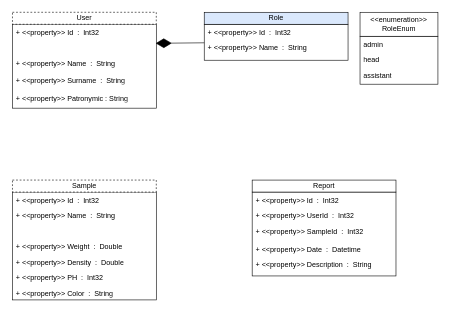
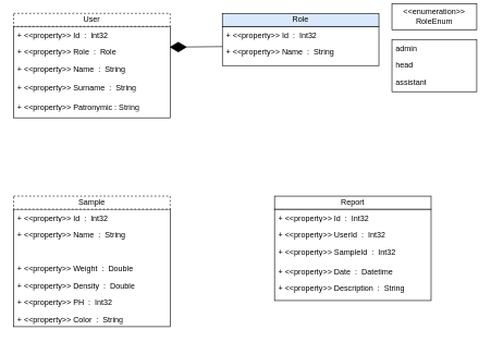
  <mxCell id="0" />
  <mxCell id="1" parent="0" />
  <mxCell id="2" value="" style="rounded=0;whiteSpace=wrap;html=1;" parent="1" vertex="1"><mxGeometry x="20" y="40" width="240" height="140" as="geometry" /></mxCell>
  <mxCell id="3" value="+ &amp;lt;&amp;lt;property&amp;gt;&amp;gt; Name&amp;nbsp; :&amp;nbsp; String" style="text;strokeColor=none;fillColor=none;align=left;verticalAlign=top;spacingLeft=4;spacingRight=4;overflow=hidden;rotatable=0;points=[[0,0.5],[1,0.5]];portConstraint=eastwest;whiteSpace=wrap;html=1;" parent="1" vertex="1"><mxGeometry x="20" y="92" width="180" height="26" as="geometry" /></mxCell>
  <mxCell id="4" value="+ &amp;lt;&amp;lt;property&amp;gt;&amp;gt; Patronymic : String" style="text;strokeColor=none;fillColor=none;align=left;verticalAlign=top;spacingLeft=4;spacingRight=4;overflow=hidden;rotatable=0;points=[[0,0.5],[1,0.5]];portConstraint=eastwest;whiteSpace=wrap;html=1;" parent="1" vertex="1"><mxGeometry x="20" y="150" width="200" height="26" as="geometry" /></mxCell>
  <mxCell id="5" value="+ &amp;lt;&amp;lt;property&amp;gt;&amp;gt; Surname&amp;nbsp; :&amp;nbsp; String" style="text;strokeColor=none;fillColor=none;align=left;verticalAlign=top;spacingLeft=4;spacingRight=4;overflow=hidden;rotatable=0;points=[[0,0.5],[1,0.5]];portConstraint=eastwest;whiteSpace=wrap;html=1;" parent="1" vertex="1"><mxGeometry x="20" y="120" width="200" height="30" as="geometry" /></mxCell>
  <mxCell id="6" value="User" style="rounded=0;whiteSpace=wrap;html=1;dashed=1;" parent="1" vertex="1"><mxGeometry x="20" y="20" width="240" height="20" as="geometry" /></mxCell>
  <mxCell id="7" value="+ &amp;lt;&amp;lt;property&amp;gt;&amp;gt; Id&amp;nbsp; :&amp;nbsp; Int32" style="text;strokeColor=none;fillColor=none;align=left;verticalAlign=top;spacingLeft=4;spacingRight=4;overflow=hidden;rotatable=0;points=[[0,0.5],[1,0.5]];portConstraint=eastwest;whiteSpace=wrap;html=1;" parent="1" vertex="1"><mxGeometry x="20" y="40" width="180" height="26" as="geometry" /></mxCell>
+ <mxCell id="8" value="+ &amp;lt;&amp;lt;property&amp;gt;&amp;gt; Role&amp;nbsp; :&amp;nbsp; Role" style="text;strokeColor=none;fillColor=none;align=left;verticalAlign=top;spacingLeft=4;spacingRight=4;overflow=hidden;rotatable=0;points=[[0,0.5],[1,0.5]];portConstraint=eastwest;whiteSpace=wrap;html=1;" parent="1" vertex="1"><mxGeometry x="20" y="66" width="180" height="26" as="geometry" /></mxCell>
  <mxCell id="9" value="" style="rounded=0;whiteSpace=wrap;html=1;" parent="1" vertex="1"><mxGeometry x="340" y="40" width="240" height="60" as="geometry" /></mxCell>
  <mxCell id="10" value="+ &amp;lt;&amp;lt;property&amp;gt;&amp;gt; Name&amp;nbsp; :&amp;nbsp; String" style="text;strokeColor=none;fillColor=none;align=left;verticalAlign=top;spacingLeft=4;spacingRight=4;overflow=hidden;rotatable=0;points=[[0,0.5],[1,0.5]];portConstraint=eastwest;whiteSpace=wrap;html=1;" parent="1" vertex="1"><mxGeometry x="340" y="66" width="180" height="26" as="geometry" /></mxCell>
  <mxCell id="11" value="Role" style="rounded=0;whiteSpace=wrap;html=1;fillColor=#dae8fc;" parent="1" vertex="1"><mxGeometry x="340" y="20" width="240" height="20" as="geometry" /></mxCell>
  <mxCell id="12" value="+ &amp;lt;&amp;lt;property&amp;gt;&amp;gt; Id&amp;nbsp; :&amp;nbsp; Int32" style="text;strokeColor=none;fillColor=none;align=left;verticalAlign=top;spacingLeft=4;spacingRight=4;overflow=hidden;rotatable=0;points=[[0,0.5],[1,0.5]];portConstraint=eastwest;whiteSpace=wrap;html=1;" parent="1" vertex="1"><mxGeometry x="340" y="40" width="180" height="26" as="geometry" /></mxCell>
  <mxCell id="13" value="" style="rounded=0;whiteSpace=wrap;html=1;" parent="1" vertex="1"><mxGeometry x="20" y="320" width="240" height="180" as="geometry" /></mxCell>
  <mxCell id="14" value="Sample" style="rounded=0;whiteSpace=wrap;html=1;dashed=1;" parent="1" vertex="1"><mxGeometry x="20" y="300" width="240" height="20" as="geometry" /></mxCell>
  <mxCell id="15" value="+ &amp;lt;&amp;lt;property&amp;gt;&amp;gt; Id&amp;nbsp; :&amp;nbsp; Int32" style="text;strokeColor=none;fillColor=none;align=left;verticalAlign=top;spacingLeft=4;spacingRight=4;overflow=hidden;rotatable=0;points=[[0,0.5],[1,0.5]];portConstraint=eastwest;whiteSpace=wrap;html=1;" parent="1" vertex="1"><mxGeometry x="20" y="320" width="150" height="26" as="geometry" /></mxCell>
  <mxCell id="16" value="+ &amp;lt;&amp;lt;property&amp;gt;&amp;gt; Name&amp;nbsp; :&amp;nbsp; String" style="text;strokeColor=none;fillColor=none;align=left;verticalAlign=top;spacingLeft=4;spacingRight=4;overflow=hidden;rotatable=0;points=[[0,0.5],[1,0.5]];portConstraint=eastwest;whiteSpace=wrap;html=1;" parent="1" vertex="1"><mxGeometry x="20" y="346" width="180" height="26" as="geometry" /></mxCell>
  <mxCell id="17" value="+ &amp;lt;&amp;lt;property&amp;gt;&amp;gt; Weight&amp;nbsp; :&amp;nbsp; Double" style="text;strokeColor=none;fillColor=none;align=left;verticalAlign=top;spacingLeft=4;spacingRight=4;overflow=hidden;rotatable=0;points=[[0,0.5],[1,0.5]];portConstraint=eastwest;whiteSpace=wrap;html=1;" parent="1" vertex="1"><mxGeometry x="20" y="398" width="190" height="26" as="geometry" /></mxCell>
  <mxCell id="18" value="+ &amp;lt;&amp;lt;property&amp;gt;&amp;gt; Density&amp;nbsp; :&amp;nbsp; Double" style="text;strokeColor=none;fillColor=none;align=left;verticalAlign=top;spacingLeft=4;spacingRight=4;overflow=hidden;rotatable=0;points=[[0,0.5],[1,0.5]];portConstraint=eastwest;whiteSpace=wrap;html=1;" parent="1" vertex="1"><mxGeometry x="20" y="424" width="200" height="26" as="geometry" /></mxCell>
  <mxCell id="19" value="+ &amp;lt;&amp;lt;property&amp;gt;&amp;gt; PH&amp;nbsp; :&amp;nbsp; Int32" style="text;strokeColor=none;fillColor=none;align=left;verticalAlign=top;spacingLeft=4;spacingRight=4;overflow=hidden;rotatable=0;points=[[0,0.5],[1,0.5]];portConstraint=eastwest;whiteSpace=wrap;html=1;" parent="1" vertex="1"><mxGeometry x="20" y="450" width="180" height="26" as="geometry" /></mxCell>
  <mxCell id="20" value="+ &amp;lt;&amp;lt;property&amp;gt;&amp;gt; Color&amp;nbsp; :&amp;nbsp; String" style="text;strokeColor=none;fillColor=none;align=left;verticalAlign=top;spacingLeft=4;spacingRight=4;overflow=hidden;rotatable=0;points=[[0,0.5],[1,0.5]];portConstraint=eastwest;whiteSpace=wrap;html=1;" parent="1" vertex="1"><mxGeometry x="20" y="476" width="180" height="26" as="geometry" /></mxCell>
  <mxCell id="21" value="" style="rounded=0;whiteSpace=wrap;html=1;" parent="1" vertex="1"><mxGeometry x="420" y="320" width="240" height="140" as="geometry" /></mxCell>
  <mxCell id="22" value="Report" style="rounded=0;whiteSpace=wrap;html=1;" parent="1" vertex="1"><mxGeometry x="420" y="300" width="240" height="20" as="geometry" /></mxCell>
  <mxCell id="23" value="+ &amp;lt;&amp;lt;property&amp;gt;&amp;gt; Id&amp;nbsp; :&amp;nbsp; Int32" style="text;strokeColor=none;fillColor=none;align=left;verticalAlign=top;spacingLeft=4;spacingRight=4;overflow=hidden;rotatable=0;points=[[0,0.5],[1,0.5]];portConstraint=eastwest;whiteSpace=wrap;html=1;" parent="1" vertex="1"><mxGeometry x="420" y="320" width="180" height="26" as="geometry" /></mxCell>
  <mxCell id="24" value="+ &amp;lt;&amp;lt;property&amp;gt;&amp;gt; Date&amp;nbsp; :&amp;nbsp; Datetime" style="text;strokeColor=none;fillColor=none;align=left;verticalAlign=top;spacingLeft=4;spacingRight=4;overflow=hidden;rotatable=0;points=[[0,0.5],[1,0.5]];portConstraint=eastwest;whiteSpace=wrap;html=1;" parent="1" vertex="1"><mxGeometry x="420" y="402" width="190" height="26" as="geometry" /></mxCell>
  <mxCell id="25" value="+ &amp;lt;&amp;lt;property&amp;gt;&amp;gt; Description&amp;nbsp; :&amp;nbsp; String" style="text;strokeColor=none;fillColor=none;align=left;verticalAlign=top;spacingLeft=4;spacingRight=4;overflow=hidden;rotatable=0;points=[[0,0.5],[1,0.5]];portConstraint=eastwest;whiteSpace=wrap;html=1;" parent="1" vertex="1"><mxGeometry x="420" y="428" width="210" height="26" as="geometry" /></mxCell>
  <mxCell id="26" value="" style="rounded=0;whiteSpace=wrap;html=1;" parent="1" vertex="1"><mxGeometry x="600" y="60" width="130" height="80" as="geometry" /></mxCell>
  <mxCell id="27" value="admin" style="text;strokeColor=none;fillColor=none;align=left;verticalAlign=top;spacingLeft=4;spacingRight=4;overflow=hidden;rotatable=0;points=[[0,0.5],[1,0.5]];portConstraint=eastwest;whiteSpace=wrap;html=1;" parent="1" vertex="1"><mxGeometry x="600" y="60" width="60" height="26" as="geometry" /></mxCell>
- <mxCell id="28" value="&lt;div&gt;&amp;lt;&amp;lt;enumeration&amp;gt;&amp;gt;&lt;/div&gt;RoleEnum" style="rounded=0;whiteSpace=wrap;html=1;" parent="1" vertex="1"><mxGeometry x="600" y="20" width="130" height="40" as="geometry" /></mxCell>
+ <mxCell id="28" value="&lt;div&gt;&amp;lt;&amp;lt;enumeration&amp;gt;&amp;gt;&lt;/div&gt;RoleEnum" style="rounded=0;whiteSpace=wrap;html=1;" parent="1" vertex="1"><mxGeometry x="600" y="5" width="130" height="40" as="geometry" /></mxCell>
  <mxCell id="29" value="head" style="text;strokeColor=none;fillColor=none;align=left;verticalAlign=top;spacingLeft=4;spacingRight=4;overflow=hidden;rotatable=0;points=[[0,0.5],[1,0.5]];portConstraint=eastwest;whiteSpace=wrap;html=1;" parent="1" vertex="1"><mxGeometry x="600" y="86" width="60" height="26" as="geometry" /></mxCell>
  <mxCell id="30" value="assistant" style="text;strokeColor=none;fillColor=none;align=left;verticalAlign=top;spacingLeft=4;spacingRight=4;overflow=hidden;rotatable=0;points=[[0,0.5],[1,0.5]];portConstraint=eastwest;whiteSpace=wrap;html=1;" parent="1" vertex="1"><mxGeometry x="600" y="112" width="80" height="26" as="geometry" /></mxCell>
  <mxCell id="31" value="" style="endArrow=diamondThin;endFill=1;endSize=24;html=1;rounded=0;exitX=0;exitY=0.189;exitDx=0;exitDy=0;exitPerimeter=0;entryX=0.996;entryY=0.227;entryDx=0;entryDy=0;entryPerimeter=0;" parent="1" source="10" edge="1" target="2"><mxGeometry width="160" relative="1" as="geometry"><mxPoint x="420" y="140" as="sourcePoint" /><mxPoint x="260" y="140" as="targetPoint" /></mxGeometry></mxCell>
  <mxCell id="32" value="+ &amp;lt;&amp;lt;property&amp;gt;&amp;gt; UserId&amp;nbsp; :&amp;nbsp; Int32" style="text;strokeColor=none;fillColor=none;align=left;verticalAlign=top;spacingLeft=4;spacingRight=4;overflow=hidden;rotatable=0;points=[[0,0.5],[1,0.5]];portConstraint=eastwest;whiteSpace=wrap;html=1;" parent="1" vertex="1"><mxGeometry x="420" y="346" width="200" height="26" as="geometry" /></mxCell>
  <mxCell id="33" value="+ &amp;lt;&amp;lt;property&amp;gt;&amp;gt; SampleId&amp;nbsp; :&amp;nbsp; Int32" style="text;strokeColor=none;fillColor=none;align=left;verticalAlign=top;spacingLeft=4;spacingRight=4;overflow=hidden;rotatable=0;points=[[0,0.5],[1,0.5]];portConstraint=eastwest;whiteSpace=wrap;html=1;" parent="1" vertex="1"><mxGeometry x="420" y="372" width="200" height="26" as="geometry" /></mxCell>
